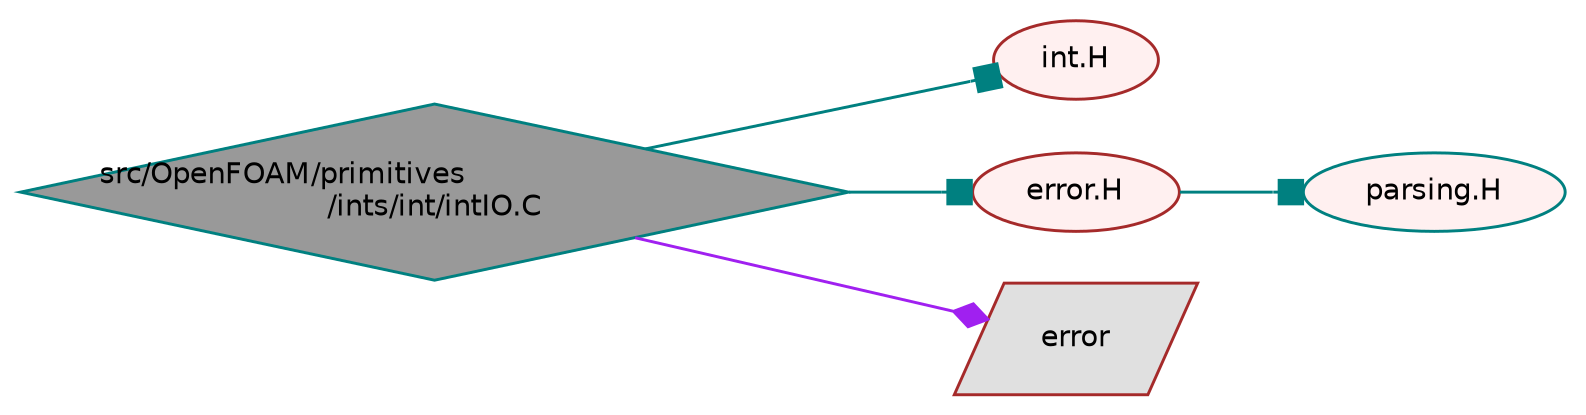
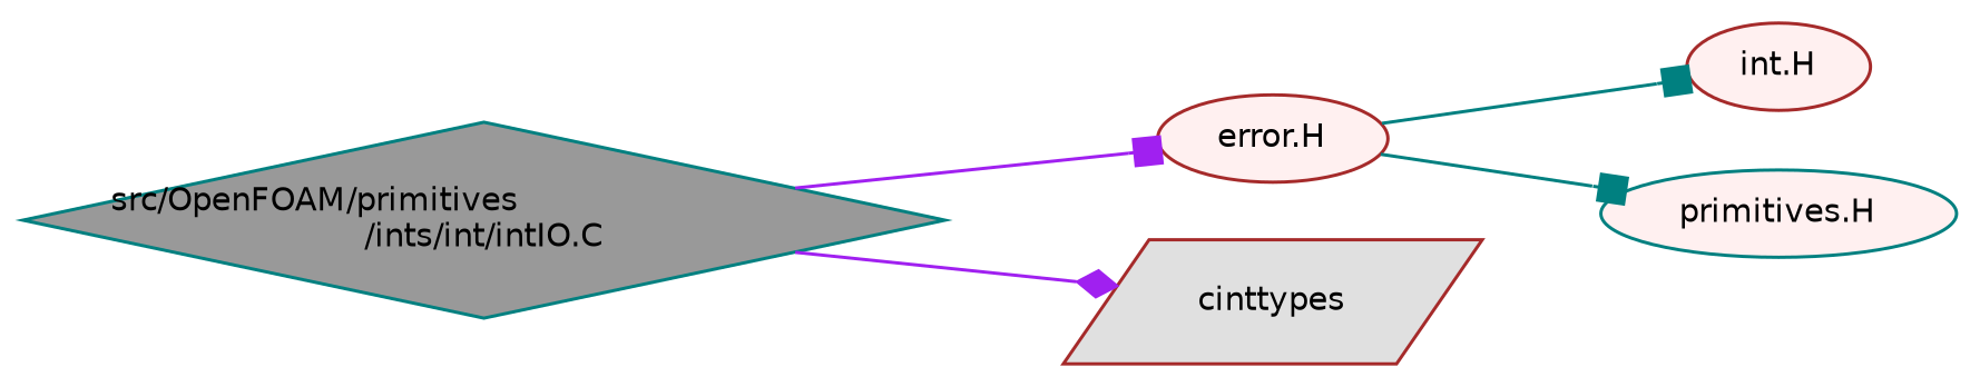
  digraph {
    rankdir=LR
    node [color=brown fillcolor="#FFF0F0" fontname=Helvetica fontsize=10 shape=ellipse style=filled]
    edge [arrowhead=box color=teal fontname=Helvetica fontsize=10 labelfontname=Helvetica labelfontsize=10 style=solid]
    n1 [color=teal fillcolor=grey60 fontcolor=black height=0.2 label="src/OpenFOAM/primitives\l/ints/int/intIO.C" shape=diamond width=0.4]
    n2 [height=0.2 label="int.H" width=0.4]
    n3 [height=0.2 label="error.H" width=0.4]
-   n4 [fillcolor="#E0E0E0" height=0.2 label=error shape=parallelogram width=0.4]
-   n5 [color=teal height=0.2 label="parsing.H" width=0.4]
-   n1 -> n2
-   n1 -> n3
+   n4 [fillcolor="#E0E0E0" height=0.2 label=cinttypes shape=parallelogram width=0.4]
+   n5 [color=teal height=0.2 label="primitives.H" width=0.4]
+   n3 -> n2
+   n1 -> n3 [color=purple]
    n1 -> n4 [arrowhead=diamond color=purple]
    n3 -> n5
  }
